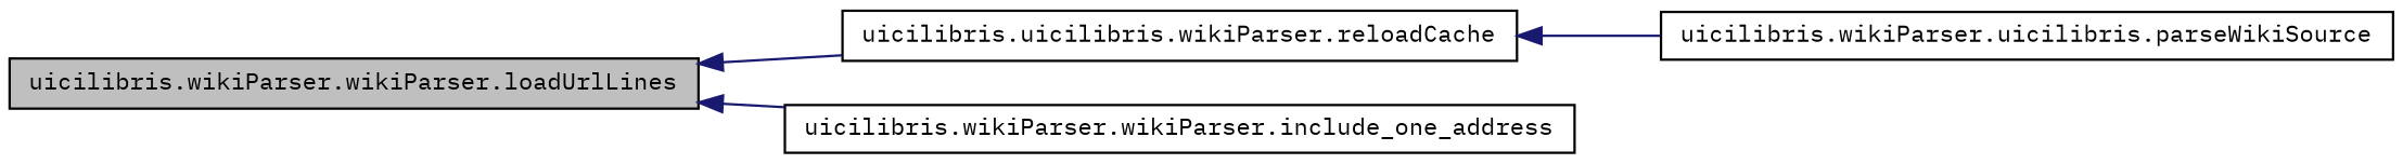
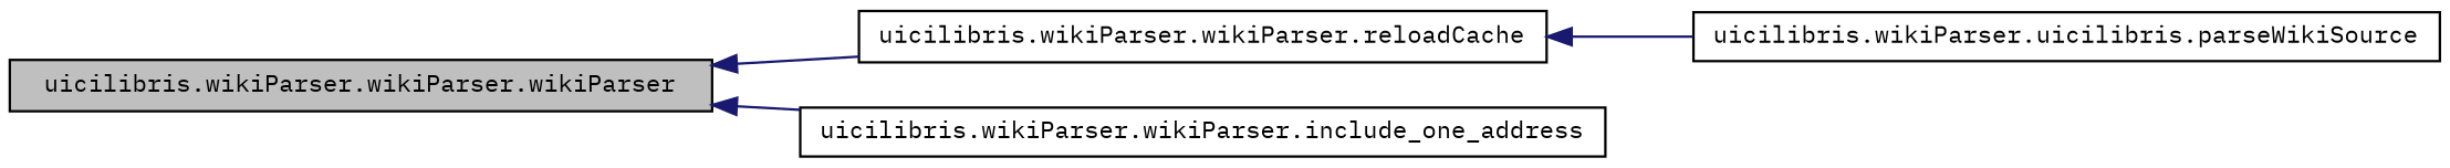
  digraph {
    fontname="IBM Plex Mono"
    rankdir=LR
    node [color=black fillcolor=white fontname="IBM Plex Mono" fontsize=10 shape=record style=filled]
    edge [color=midnightblue dir=back fontname="IBM Plex Mono" fontsize=10 labelfontname=FreeSans labelfontsize=10 style=solid]
-   n1 [fillcolor=grey75 fontcolor=black height=0.2 label="uicilibris.wikiParser.wikiParser.loadUrlLines" width=0.4]
-   n2 [height=0.2 label="uicilibris.uicilibris.wikiParser.reloadCache" width=0.4]
+   n1 [fillcolor=grey75 fontcolor=black height=0.2 label="uicilibris.wikiParser.wikiParser.wikiParser" width=0.4]
+   n2 [height=0.2 label="uicilibris.wikiParser.wikiParser.reloadCache" width=0.4]
    n3 [height=0.2 label="uicilibris.wikiParser.wikiParser.include_one_address" width=0.4]
    n4 [height=0.2 label="uicilibris.wikiParser.uicilibris.parseWikiSource" width=0.4]
    n1 -> n2
    n1 -> n3
    n2 -> n4
  }
